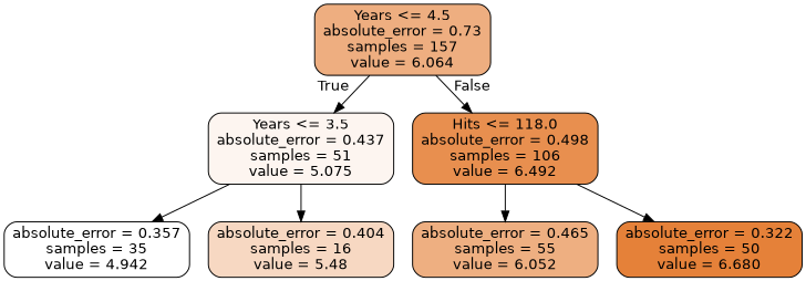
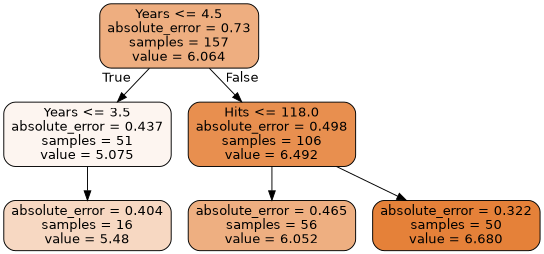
  digraph {
    node [color=black fontname=helvetica shape=box style="filled, rounded"]
    edge [fontname=helvetica]
    n1 [fillcolor="#eeae80" label="Years <= 4.5\nabsolute_error = 0.73\nsamples = 157\nvalue = 6.064"]
    n2 [fillcolor="#fdf5f0" label="Years <= 3.5\nabsolute_error = 0.437\nsamples = 51\nvalue = 5.075"]
    n3 [fillcolor="#e88f4f" label="Hits <= 118.0\nabsolute_error = 0.498\nsamples = 106\nvalue = 6.492"]
-   n4 [fillcolor="#ffffff" label="absolute_error = 0.357\nsamples = 35\nvalue = 4.942"]
    n5 [fillcolor="#f7d8c2" label="absolute_error = 0.404\nsamples = 16\nvalue = 5.48"]
-   n6 [fillcolor="#eeaf81" label="absolute_error = 0.465\nsamples = 55\nvalue = 6.052"]
+   n6 [fillcolor="#eeaf81" label="absolute_error = 0.465\nsamples = 56\nvalue = 6.052"]
    n7 [fillcolor="#e58139" label="absolute_error = 0.322\nsamples = 50\nvalue = 6.680"]
    n1 -> n2 [headlabel=True labelangle=45 labeldistance=2.5]
    n1 -> n3 [headlabel=False labelangle=-45 labeldistance=2.5]
-   n2 -> n4
    n2 -> n5
    n3 -> n6
    n3 -> n7
  }
